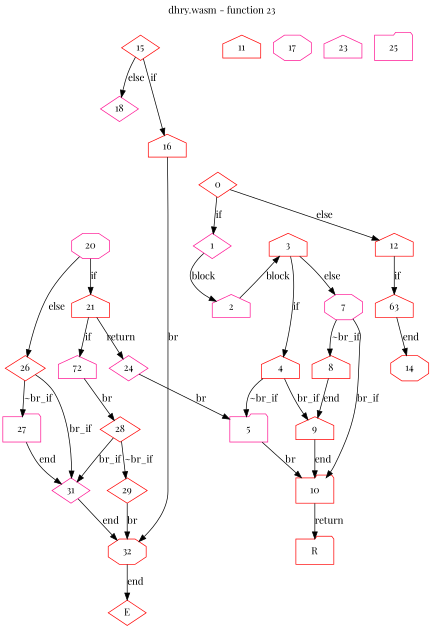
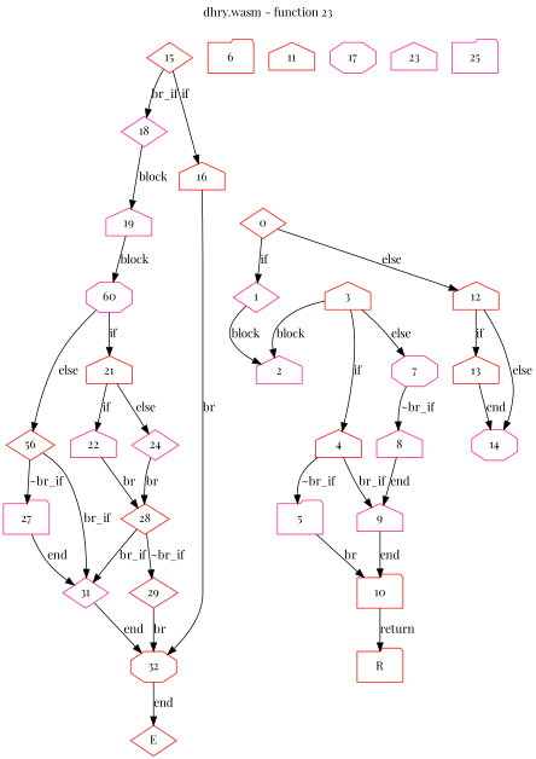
  digraph {
    fontname="Playfair Display"
    label="dhry.wasm - function 23"
    labelfontcolor=black
    labelfontname=Helvetica
    labelfontsize=16
    labelloc=t
    node [color=red fontname="Playfair Display" shape=house fontcolor=black]
    edge [fontname="Playfair Display"]
    E [shape=diamond fontcolor=""]
    R [shape=folder fontcolor=""]
    n3 [label=0 shape=diamond]
    n4 [color=deeppink label=1 shape=diamond]
    n5 [label=12]
    n6 [color=deeppink label=2]
-   n7 [label=63]
-   n8 [label=14 shape=octagon]
+   n7 [label=13]
+   n8 [color=deeppink label=14 shape=octagon]
    n9 [label=3]
    n10 [label=4]
    n11 [color=deeppink label=7 shape=octagon]
    n12 [color=deeppink label=5 shape=folder]
-   n13 [label=9]
+   n13 [color=deeppink label=9]
    n14 [label=10 shape=folder]
-   n15 [label=8]
+   n15 [color=deeppink label=8]
+   n16 [label=6 shape=folder]
    n17 [label=11]
    n18 [label=15 shape=diamond]
    n19 [label=16]
    n20 [color=deeppink label=18 shape=diamond]
    n21 [label=32 shape=octagon]
+   n22 [color=deeppink label=19]
    n23 [color=deeppink label=17 shape=octagon]
-   n24 [color=deeppink label=20 shape=octagon]
+   n24 [color=deeppink label=60 shape=octagon]
    n25 [label=21]
-   n26 [label=26 shape=diamond]
-   n27 [color=deeppink label=72]
+   n26 [label=56 shape=diamond]
+   n27 [color=deeppink label=22]
    n28 [color=deeppink label=24 shape=diamond]
    n29 [color=deeppink label=27 shape=folder]
    n30 [color=deeppink label=31 shape=diamond]
    n31 [label=28 shape=diamond]
    n32 [label=29 shape=diamond]
    n33 [color=deeppink label=23]
    n34 [color=deeppink label=25 shape=folder]
    n3 -> n4 [label=if]
    n3 -> n5 [label=else]
    n4 -> n6 [label=block]
    n5 -> n7 [label=if]
-   n6 -> n9 [label=block]
+   n5 -> n8 [label=else]
+   n9 -> n6 [label=block]
    n7 -> n8 [label=end]
    n9 -> n10 [label=if]
    n9 -> n11 [label=else]
    n10 -> n12 [label="~br_if"]
    n10 -> n13 [label=br_if]
-   n11 -> n14 [label=br_if]
    n11 -> n15 [label="~br_if"]
    n12 -> n14 [label=br]
    n13 -> n14 [label=end]
    n14 -> R [label=return]
    n15 -> n13 [label=end]
    n18 -> n19 [label=if]
-   n18 -> n20 [label=else]
+   n18 -> n20 [label=br_if]
    n19 -> n21 [label=br]
+   n20 -> n22 [label=block]
    n21 -> E [label=end]
+   n22 -> n24 [label=block]
    n24 -> n25 [label=if]
    n24 -> n26 [label=else]
    n25 -> n27 [label=if]
-   n25 -> n28 [label=return]
+   n25 -> n28 [label=else]
    n26 -> n29 [label="~br_if"]
    n26 -> n30 [label=br_if]
    n27 -> n31 [label=br]
-   n28 -> n12 [label=br]
+   n28 -> n31 [label=br]
    n29 -> n30 [label=end]
    n30 -> n21 [label=end]
    n31 -> n30 [label=br_if]
    n31 -> n32 [label="~br_if"]
    n32 -> n21 [label=br]
  }
